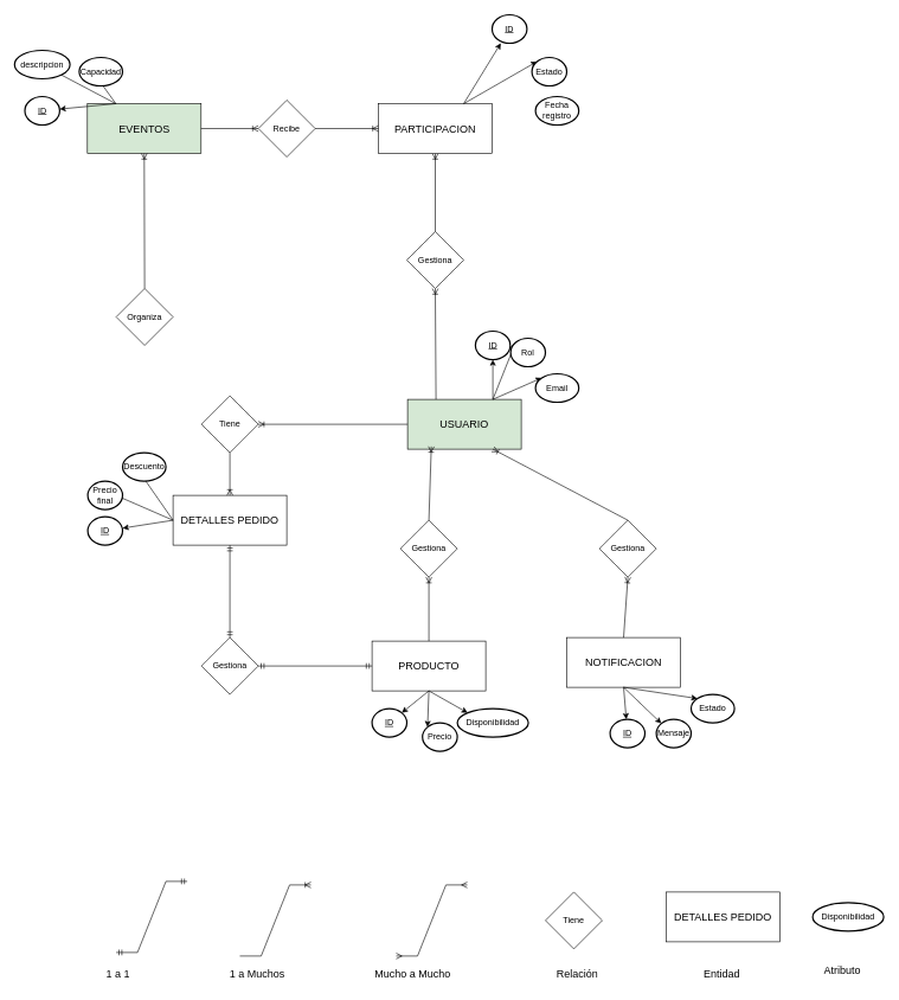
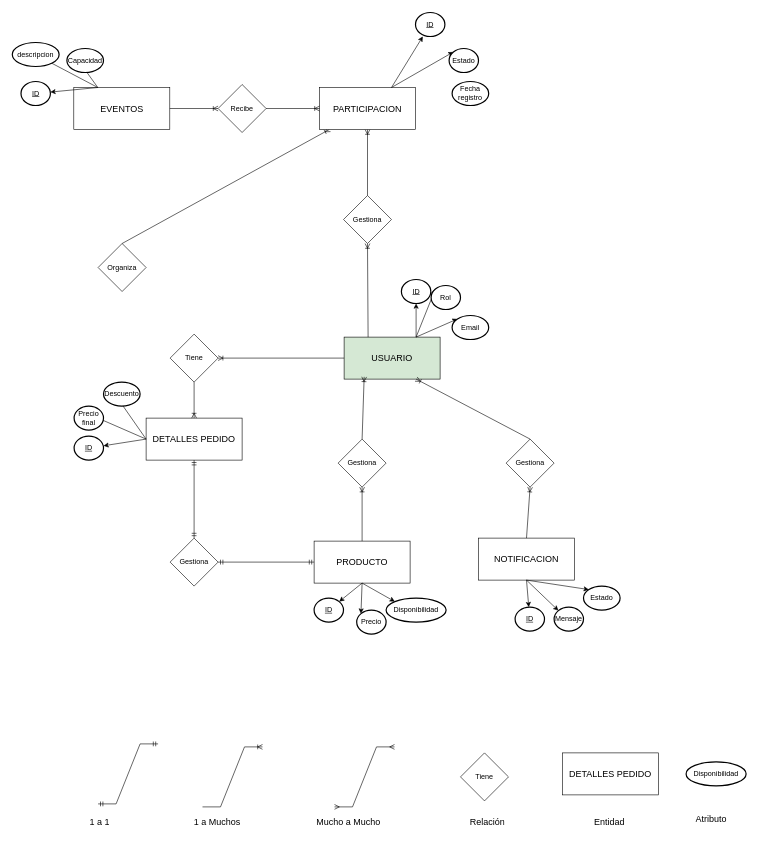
  <mxCell id="0" />
  <mxCell id="1" parent="0" />
  <mxCell id="2" value="&lt;font style=&quot;font-size: 15px;&quot;&gt;NOTIFICACION&lt;/font&gt;" style="rounded=0;whiteSpace=wrap;html=1;" vertex="1" parent="1"><mxGeometry x="797" y="896" width="160" height="70" as="geometry" /></mxCell>
  <mxCell id="3" value="&lt;font style=&quot;font-size: 15px;&quot;&gt;USUARIO&lt;/font&gt;" style="rounded=0;whiteSpace=wrap;html=1;fillColor=#d5e8d4;" vertex="1" parent="1"><mxGeometry x="573" y="561" width="160" height="70" as="geometry" /></mxCell>
  <mxCell id="4" value="&lt;font style=&quot;font-size: 15px;&quot;&gt;PRODUCTO&lt;/font&gt;" style="rounded=0;whiteSpace=wrap;html=1;" vertex="1" parent="1"><mxGeometry x="523" y="901" width="160" height="70" as="geometry" /></mxCell>
  <mxCell id="5" value="&lt;font style=&quot;font-size: 15px;&quot;&gt;DETALLES PEDIDO&lt;/font&gt;" style="rounded=0;whiteSpace=wrap;html=1;" vertex="1" parent="1"><mxGeometry x="243" y="696" width="160" height="70" as="geometry" /></mxCell>
  <mxCell id="6" value="" style="edgeStyle=entityRelationEdgeStyle;fontSize=12;html=1;endArrow=ERoneToMany;rounded=0;" edge="1" parent="1"><mxGeometry width="100" height="100" relative="1" as="geometry"><mxPoint x="337" y="1344" as="sourcePoint" /><mxPoint x="437" y="1244" as="targetPoint" /></mxGeometry></mxCell>
  <mxCell id="7" value="&lt;font style=&quot;font-size: 15px;&quot;&gt;1 a Muchos&lt;/font&gt;" style="text;strokeColor=none;fillColor=none;spacingLeft=4;spacingRight=4;overflow=hidden;rotatable=0;points=[[0,0.5],[1,0.5]];portConstraint=eastwest;fontSize=12;whiteSpace=wrap;html=1;" vertex="1" parent="1"><mxGeometry x="317" y="1354" width="100" height="30" as="geometry" /></mxCell>
  <mxCell id="8" value="" style="edgeStyle=entityRelationEdgeStyle;fontSize=12;html=1;endArrow=ERmany;startArrow=ERmany;rounded=0;" edge="1" parent="1"><mxGeometry width="100" height="100" relative="1" as="geometry"><mxPoint x="557" y="1344" as="sourcePoint" /><mxPoint x="657" y="1244" as="targetPoint" /></mxGeometry></mxCell>
  <mxCell id="9" value="&lt;span style=&quot;font-size: 15px;&quot;&gt;Mucho a Mucho&lt;/span&gt;" style="text;strokeColor=none;fillColor=none;spacingLeft=4;spacingRight=4;overflow=hidden;rotatable=0;points=[[0,0.5],[1,0.5]];portConstraint=eastwest;fontSize=12;whiteSpace=wrap;html=1;" vertex="1" parent="1"><mxGeometry x="521" y="1354" width="136" height="30" as="geometry" /></mxCell>
  <mxCell id="10" value="Tiene" style="rhombus;whiteSpace=wrap;html=1;" vertex="1" parent="1"><mxGeometry x="767" y="1254" width="80" height="80" as="geometry" /></mxCell>
  <mxCell id="11" value="&lt;span style=&quot;font-size: 15px;&quot;&gt;Relación&lt;/span&gt;" style="text;strokeColor=none;fillColor=none;spacingLeft=4;spacingRight=4;overflow=hidden;rotatable=0;points=[[0,0.5],[1,0.5]];portConstraint=eastwest;fontSize=12;whiteSpace=wrap;html=1;" vertex="1" parent="1"><mxGeometry x="777" y="1354" width="136" height="30" as="geometry" /></mxCell>
  <mxCell id="12" value="&lt;font style=&quot;font-size: 15px;&quot;&gt;DETALLES PEDIDO&lt;/font&gt;" style="rounded=0;whiteSpace=wrap;html=1;" vertex="1" parent="1"><mxGeometry x="937" y="1254" width="160" height="70" as="geometry" /></mxCell>
  <mxCell id="13" value="&lt;span style=&quot;font-size: 15px;&quot;&gt;Entidad&lt;/span&gt;" style="text;strokeColor=none;fillColor=none;spacingLeft=4;spacingRight=4;overflow=hidden;rotatable=0;points=[[0,0.5],[1,0.5]];portConstraint=eastwest;fontSize=12;whiteSpace=wrap;html=1;" vertex="1" parent="1"><mxGeometry x="984" y="1354" width="80" height="30" as="geometry" /></mxCell>
  <mxCell id="14" value="Gestiona" style="rhombus;whiteSpace=wrap;html=1;" vertex="1" parent="1"><mxGeometry x="563" y="731" width="80" height="80" as="geometry" /></mxCell>
  <mxCell id="15" value="" style="fontSize=12;html=1;endArrow=ERoneToMany;rounded=0;entryX=0.209;entryY=0.946;entryDx=0;entryDy=0;exitX=0.5;exitY=0;exitDx=0;exitDy=0;entryPerimeter=0;" edge="1" parent="1" source="14" target="3"><mxGeometry width="100" height="100" relative="1" as="geometry"><mxPoint x="623" y="896" as="sourcePoint" /><mxPoint x="583" y="631" as="targetPoint" /></mxGeometry></mxCell>
  <mxCell id="16" value="" style="fontSize=12;html=1;endArrow=ERoneToMany;rounded=0;exitX=0.5;exitY=0;exitDx=0;exitDy=0;entryX=0.5;entryY=1;entryDx=0;entryDy=0;" edge="1" parent="1" source="4" target="14"><mxGeometry width="100" height="100" relative="1" as="geometry"><mxPoint x="603" y="786" as="sourcePoint" /><mxPoint x="603" y="811" as="targetPoint" /></mxGeometry></mxCell>
  <mxCell id="17" value="Gestiona" style="rhombus;whiteSpace=wrap;html=1;" vertex="1" parent="1"><mxGeometry x="843" y="731" width="80" height="80" as="geometry" /></mxCell>
  <mxCell id="18" value="" style="fontSize=12;html=1;endArrow=ERoneToMany;rounded=0;entryX=0.75;entryY=1;entryDx=0;entryDy=0;exitX=0.5;exitY=0;exitDx=0;exitDy=0;" edge="1" parent="1" source="17" target="3"><mxGeometry width="100" height="100" relative="1" as="geometry"><mxPoint x="833" y="870" as="sourcePoint" /><mxPoint x="836" y="766" as="targetPoint" /></mxGeometry></mxCell>
  <mxCell id="19" value="" style="fontSize=12;html=1;endArrow=ERoneToMany;rounded=0;entryX=0.5;entryY=1;entryDx=0;entryDy=0;exitX=0.5;exitY=0;exitDx=0;exitDy=0;" edge="1" parent="1" source="2" target="17"><mxGeometry width="100" height="100" relative="1" as="geometry"><mxPoint x="841" y="791" as="sourcePoint" /><mxPoint x="743" y="686" as="targetPoint" /></mxGeometry></mxCell>
  <mxCell id="20" value="Tiene" style="rhombus;whiteSpace=wrap;html=1;" vertex="1" parent="1"><mxGeometry x="283" y="556" width="80" height="80" as="geometry" /></mxCell>
  <mxCell id="21" value="Gestiona" style="rhombus;whiteSpace=wrap;html=1;" vertex="1" parent="1"><mxGeometry x="283" y="896" width="80" height="80" as="geometry" /></mxCell>
  <mxCell id="22" value="" style="fontSize=12;html=1;endArrow=ERoneToMany;rounded=0;entryX=0.5;entryY=0;entryDx=0;entryDy=0;exitX=0.5;exitY=1;exitDx=0;exitDy=0;" edge="1" parent="1" source="20" target="5"><mxGeometry width="100" height="100" relative="1" as="geometry"><mxPoint x="623" y="810" as="sourcePoint" /><mxPoint x="626" y="706" as="targetPoint" /></mxGeometry></mxCell>
  <mxCell id="23" value="" style="fontSize=12;html=1;endArrow=ERoneToMany;rounded=0;entryX=1;entryY=0.5;entryDx=0;entryDy=0;exitX=0;exitY=0.5;exitDx=0;exitDy=0;" edge="1" parent="1" source="3" target="20"><mxGeometry width="100" height="100" relative="1" as="geometry"><mxPoint x="603" y="800" as="sourcePoint" /><mxPoint x="606" y="696" as="targetPoint" /></mxGeometry></mxCell>
  <mxCell id="24" value="" style="edgeStyle=entityRelationEdgeStyle;fontSize=12;html=1;endArrow=ERmandOne;startArrow=ERmandOne;rounded=0;" edge="1" parent="1"><mxGeometry width="100" height="100" relative="1" as="geometry"><mxPoint x="163" y="1339" as="sourcePoint" /><mxPoint x="263" y="1239" as="targetPoint" /></mxGeometry></mxCell>
  <mxCell id="25" value="&lt;font style=&quot;font-size: 15px;&quot;&gt;1 a 1&lt;/font&gt;" style="text;strokeColor=none;fillColor=none;spacingLeft=4;spacingRight=4;overflow=hidden;rotatable=0;points=[[0,0.5],[1,0.5]];portConstraint=eastwest;fontSize=12;whiteSpace=wrap;html=1;" vertex="1" parent="1"><mxGeometry x="143" y="1354" width="100" height="30" as="geometry" /></mxCell>
  <mxCell id="26" value="" style="fontSize=12;html=1;endArrow=ERmandOne;startArrow=ERmandOne;rounded=0;entryX=0.5;entryY=1;entryDx=0;entryDy=0;exitX=0.5;exitY=0;exitDx=0;exitDy=0;" edge="1" parent="1" source="21" target="5"><mxGeometry width="100" height="100" relative="1" as="geometry"><mxPoint x="293" y="971" as="sourcePoint" /><mxPoint x="393" y="871" as="targetPoint" /></mxGeometry></mxCell>
  <mxCell id="27" value="" style="fontSize=12;html=1;endArrow=ERmandOne;startArrow=ERmandOne;rounded=0;entryX=1;entryY=0.5;entryDx=0;entryDy=0;exitX=0;exitY=0.5;exitDx=0;exitDy=0;" edge="1" parent="1" source="4" target="21"><mxGeometry width="100" height="100" relative="1" as="geometry"><mxPoint x="363" y="926" as="sourcePoint" /><mxPoint x="313" y="826" as="targetPoint" /></mxGeometry></mxCell>
  <mxCell id="28" style="rounded=0;orthogonalLoop=1;jettySize=auto;html=1;exitX=0.75;exitY=0;exitDx=0;exitDy=0;" edge="1" parent="1" source="3" target="31"><mxGeometry relative="1" as="geometry"><mxPoint x="568" y="471" as="targetPoint" /><mxPoint x="653" y="556" as="sourcePoint" /></mxGeometry></mxCell>
  <mxCell id="29" style="rounded=0;orthogonalLoop=1;jettySize=auto;html=1;exitX=0.75;exitY=0;exitDx=0;exitDy=0;entryX=0.145;entryY=0.145;entryDx=0;entryDy=0;entryPerimeter=0;" edge="1" parent="1" source="3" target="32"><mxGeometry relative="1" as="geometry"><mxPoint x="687" y="461" as="targetPoint" /><mxPoint x="607" y="396" as="sourcePoint" /></mxGeometry></mxCell>
  <mxCell id="30" style="rounded=0;orthogonalLoop=1;jettySize=auto;html=1;exitX=0.75;exitY=0;exitDx=0;exitDy=0;entryX=0.145;entryY=0.145;entryDx=0;entryDy=0;entryPerimeter=0;" edge="1" parent="1" source="3" target="33"><mxGeometry relative="1" as="geometry"><mxPoint x="747" y="431" as="targetPoint" /><mxPoint x="607" y="396" as="sourcePoint" /></mxGeometry></mxCell>
  <mxCell id="31" value="&lt;u&gt;ID&lt;/u&gt;" style="strokeWidth=2;html=1;shape=mxgraph.flowchart.start_1;whiteSpace=wrap;" vertex="1" parent="1"><mxGeometry x="668.5" y="465" width="49" height="40" as="geometry" /></mxCell>
  <mxCell id="32" value="Rol" style="strokeWidth=2;html=1;shape=mxgraph.flowchart.start_1;whiteSpace=wrap;" vertex="1" parent="1"><mxGeometry x="718" y="475" width="49" height="40" as="geometry" /></mxCell>
  <mxCell id="33" value="Email" style="strokeWidth=2;html=1;shape=mxgraph.flowchart.start_1;whiteSpace=wrap;" vertex="1" parent="1"><mxGeometry x="753" y="525" width="61" height="40" as="geometry" /></mxCell>
  <mxCell id="34" style="rounded=0;orthogonalLoop=1;jettySize=auto;html=1;exitX=0;exitY=0.5;exitDx=0;exitDy=0;" edge="1" parent="1" source="5" target="37"><mxGeometry relative="1" as="geometry"><mxPoint x="4" y="706" as="targetPoint" /><mxPoint x="43" y="631" as="sourcePoint" /></mxGeometry></mxCell>
  <mxCell id="35" style="rounded=0;orthogonalLoop=1;jettySize=auto;html=1;exitX=0;exitY=0.5;exitDx=0;exitDy=0;entryX=0.145;entryY=0.145;entryDx=0;entryDy=0;entryPerimeter=0;" edge="1" parent="1" source="5" target="38"><mxGeometry relative="1" as="geometry"><mxPoint x="123" y="696" as="targetPoint" /><mxPoint x="43" y="631" as="sourcePoint" /></mxGeometry></mxCell>
  <mxCell id="36" style="rounded=0;orthogonalLoop=1;jettySize=auto;html=1;exitX=0;exitY=0.5;exitDx=0;exitDy=0;entryX=0.145;entryY=0.145;entryDx=0;entryDy=0;entryPerimeter=0;" edge="1" parent="1" source="5" target="39"><mxGeometry relative="1" as="geometry"><mxPoint x="183" y="666" as="targetPoint" /><mxPoint x="43" y="631" as="sourcePoint" /></mxGeometry></mxCell>
  <mxCell id="37" value="&lt;u&gt;ID&lt;/u&gt;" style="strokeWidth=2;html=1;shape=mxgraph.flowchart.start_1;whiteSpace=wrap;" vertex="1" parent="1"><mxGeometry x="123" y="726" width="49" height="40" as="geometry" /></mxCell>
  <mxCell id="38" value="Precio final" style="strokeWidth=2;html=1;shape=mxgraph.flowchart.start_1;whiteSpace=wrap;" vertex="1" parent="1"><mxGeometry x="123" y="676" width="49" height="40" as="geometry" /></mxCell>
  <mxCell id="39" value="Descuento" style="strokeWidth=2;html=1;shape=mxgraph.flowchart.start_1;whiteSpace=wrap;" vertex="1" parent="1"><mxGeometry x="172" y="636" width="61" height="40" as="geometry" /></mxCell>
  <mxCell id="40" style="rounded=0;orthogonalLoop=1;jettySize=auto;html=1;exitX=0.5;exitY=1;exitDx=0;exitDy=0;entryX=0.855;entryY=0.145;entryDx=0;entryDy=0;entryPerimeter=0;" edge="1" parent="1" source="4" target="43"><mxGeometry relative="1" as="geometry"><mxPoint x="474" y="1091" as="targetPoint" /><mxPoint x="513" y="1016" as="sourcePoint" /></mxGeometry></mxCell>
  <mxCell id="41" style="rounded=0;orthogonalLoop=1;jettySize=auto;html=1;exitX=0.5;exitY=1;exitDx=0;exitDy=0;entryX=0.145;entryY=0.145;entryDx=0;entryDy=0;entryPerimeter=0;" edge="1" parent="1" source="4" target="44"><mxGeometry relative="1" as="geometry"><mxPoint x="593" y="1081" as="targetPoint" /><mxPoint x="513" y="1016" as="sourcePoint" /></mxGeometry></mxCell>
  <mxCell id="42" style="rounded=0;orthogonalLoop=1;jettySize=auto;html=1;exitX=0.5;exitY=1;exitDx=0;exitDy=0;entryX=0.145;entryY=0.145;entryDx=0;entryDy=0;entryPerimeter=0;" edge="1" parent="1" source="4" target="45"><mxGeometry relative="1" as="geometry"><mxPoint x="653" y="1051" as="targetPoint" /><mxPoint x="513" y="1016" as="sourcePoint" /></mxGeometry></mxCell>
  <mxCell id="43" value="&lt;u&gt;ID&lt;/u&gt;" style="strokeWidth=2;html=1;shape=mxgraph.flowchart.start_1;whiteSpace=wrap;" vertex="1" parent="1"><mxGeometry x="523" y="996" width="49" height="40" as="geometry" /></mxCell>
  <mxCell id="44" value="Precio" style="strokeWidth=2;html=1;shape=mxgraph.flowchart.start_1;whiteSpace=wrap;" vertex="1" parent="1"><mxGeometry x="594" y="1016" width="49" height="40" as="geometry" /></mxCell>
  <mxCell id="45" value="Disponibilidad" style="strokeWidth=2;html=1;shape=mxgraph.flowchart.start_1;whiteSpace=wrap;" vertex="1" parent="1"><mxGeometry x="643" y="996" width="100" height="40" as="geometry" /></mxCell>
  <mxCell id="46" style="rounded=0;orthogonalLoop=1;jettySize=auto;html=1;exitX=0.5;exitY=1;exitDx=0;exitDy=0;" edge="1" parent="1" source="2" target="49"><mxGeometry relative="1" as="geometry"><mxPoint x="868" y="1061" as="targetPoint" /><mxPoint x="907" y="986" as="sourcePoint" /></mxGeometry></mxCell>
  <mxCell id="47" style="rounded=0;orthogonalLoop=1;jettySize=auto;html=1;exitX=0.5;exitY=1;exitDx=0;exitDy=0;entryX=0.145;entryY=0.145;entryDx=0;entryDy=0;entryPerimeter=0;" edge="1" parent="1" source="2" target="50"><mxGeometry relative="1" as="geometry"><mxPoint x="987" y="1051" as="targetPoint" /><mxPoint x="907" y="986" as="sourcePoint" /></mxGeometry></mxCell>
  <mxCell id="48" style="rounded=0;orthogonalLoop=1;jettySize=auto;html=1;exitX=0.5;exitY=1;exitDx=0;exitDy=0;entryX=0.145;entryY=0.145;entryDx=0;entryDy=0;entryPerimeter=0;" edge="1" parent="1" source="2" target="51"><mxGeometry relative="1" as="geometry"><mxPoint x="1047" y="1021" as="targetPoint" /><mxPoint x="907" y="986" as="sourcePoint" /></mxGeometry></mxCell>
  <mxCell id="49" value="&lt;u&gt;ID&lt;/u&gt;" style="strokeWidth=2;html=1;shape=mxgraph.flowchart.start_1;whiteSpace=wrap;" vertex="1" parent="1"><mxGeometry x="858" y="1011" width="49" height="40" as="geometry" /></mxCell>
  <mxCell id="50" value="Mensaje" style="strokeWidth=2;html=1;shape=mxgraph.flowchart.start_1;whiteSpace=wrap;" vertex="1" parent="1"><mxGeometry x="923" y="1011" width="49" height="40" as="geometry" /></mxCell>
  <mxCell id="51" value="Estado" style="strokeWidth=2;html=1;shape=mxgraph.flowchart.start_1;whiteSpace=wrap;" vertex="1" parent="1"><mxGeometry x="972" y="976" width="61" height="40" as="geometry" /></mxCell>
  <mxCell id="52" value="Disponibilidad" style="strokeWidth=2;html=1;shape=mxgraph.flowchart.start_1;whiteSpace=wrap;" vertex="1" parent="1"><mxGeometry x="1143" y="1269" width="100" height="40" as="geometry" /></mxCell>
  <mxCell id="53" value="&lt;span style=&quot;font-size: 15px;&quot;&gt;Atributo&lt;/span&gt;" style="text;strokeColor=none;fillColor=none;spacingLeft=4;spacingRight=4;overflow=hidden;rotatable=0;points=[[0,0.5],[1,0.5]];portConstraint=eastwest;fontSize=12;whiteSpace=wrap;html=1;" vertex="1" parent="1"><mxGeometry x="1153" y="1349" width="80" height="30" as="geometry" /></mxCell>
  <mxCell id="54" value="Organiza" style="rhombus;whiteSpace=wrap;html=1;" vertex="1" parent="1"><mxGeometry x="163" y="405" width="80" height="80" as="geometry" /></mxCell>
- <mxCell id="55" value="&lt;font style=&quot;font-size: 15px;&quot;&gt;EVENTOS&lt;/font&gt;" style="rounded=0;whiteSpace=wrap;html=1;fillColor=#d5e8d4;" vertex="1" parent="1"><mxGeometry x="122.5" y="145" width="160" height="70" as="geometry" /></mxCell>
- <mxCell id="56" value="" style="fontSize=12;html=1;endArrow=ERoneToMany;rounded=0;exitX=0.5;exitY=0;exitDx=0;exitDy=0;entryX=0.5;entryY=1;entryDx=0;entryDy=0;" edge="1" parent="1" source="54" target="55"><mxGeometry width="100" height="100" relative="1" as="geometry"><mxPoint x="743" y="661" as="sourcePoint" /><mxPoint x="533" y="505" as="targetPoint" /></mxGeometry></mxCell>
+ <mxCell id="55" value="&lt;font style=&quot;font-size: 15px;&quot;&gt;EVENTOS&lt;/font&gt;" style="rounded=0;whiteSpace=wrap;html=1;" vertex="1" parent="1"><mxGeometry x="122.5" y="145" width="160" height="70" as="geometry" /></mxCell>
+ <mxCell id="56" value="" style="fontSize=12;html=1;endArrow=ERoneToMany;rounded=0;exitX=0.5;exitY=0;exitDx=0;exitDy=0;" edge="1" parent="1" source="54" target="66"><mxGeometry width="100" height="100" relative="1" as="geometry"><mxPoint x="743" y="661" as="sourcePoint" /><mxPoint x="533" y="505" as="targetPoint" /></mxGeometry></mxCell>
  <mxCell id="57" style="rounded=0;orthogonalLoop=1;jettySize=auto;html=1;exitX=0.25;exitY=0;exitDx=0;exitDy=0;" edge="1" parent="1" source="55" target="60"><mxGeometry relative="1" as="geometry"><mxPoint x="-54" y="45" as="targetPoint" /><mxPoint x="-30.5" y="15" as="sourcePoint" /></mxGeometry></mxCell>
  <mxCell id="58" style="rounded=0;orthogonalLoop=1;jettySize=auto;html=1;exitX=0.25;exitY=0;exitDx=0;exitDy=0;entryX=0.145;entryY=0.145;entryDx=0;entryDy=0;entryPerimeter=0;" edge="1" parent="1" source="55" target="61"><mxGeometry relative="1" as="geometry"><mxPoint x="65" y="35" as="targetPoint" /><mxPoint x="-30.5" y="15" as="sourcePoint" /></mxGeometry></mxCell>
  <mxCell id="59" style="rounded=0;orthogonalLoop=1;jettySize=auto;html=1;exitX=0.25;exitY=0;exitDx=0;exitDy=0;entryX=0.145;entryY=0.145;entryDx=0;entryDy=0;entryPerimeter=0;" edge="1" parent="1" source="55" target="62"><mxGeometry relative="1" as="geometry"><mxPoint x="125" y="5" as="targetPoint" /><mxPoint x="-30.5" y="15" as="sourcePoint" /></mxGeometry></mxCell>
  <mxCell id="60" value="&lt;u&gt;ID&lt;/u&gt;" style="strokeWidth=2;html=1;shape=mxgraph.flowchart.start_1;whiteSpace=wrap;" vertex="1" parent="1"><mxGeometry x="34.5" y="135" width="49" height="40" as="geometry" /></mxCell>
  <mxCell id="61" value="descripcion" style="strokeWidth=2;html=1;shape=mxgraph.flowchart.start_1;whiteSpace=wrap;" vertex="1" parent="1"><mxGeometry x="20" y="70" width="78" height="40" as="geometry" /></mxCell>
  <mxCell id="62" value="Capacidad" style="strokeWidth=2;html=1;shape=mxgraph.flowchart.start_1;whiteSpace=wrap;" vertex="1" parent="1"><mxGeometry x="111" y="80" width="61" height="40" as="geometry" /></mxCell>
  <mxCell id="63" value="" style="fontSize=12;html=1;endArrow=ERoneToMany;rounded=0;exitX=0.25;exitY=0;exitDx=0;exitDy=0;entryX=0.5;entryY=1;entryDx=0;entryDy=0;" edge="1" parent="1" source="3" target="64"><mxGeometry width="100" height="100" relative="1" as="geometry"><mxPoint x="673" y="669" as="sourcePoint" /><mxPoint x="553" y="365" as="targetPoint" /></mxGeometry></mxCell>
  <mxCell id="64" value="Gestiona" style="rhombus;whiteSpace=wrap;html=1;" vertex="1" parent="1"><mxGeometry x="572" y="325" width="80" height="80" as="geometry" /></mxCell>
  <mxCell id="65" value="" style="fontSize=12;html=1;endArrow=ERoneToMany;rounded=0;exitX=0.5;exitY=0;exitDx=0;exitDy=0;entryX=0.5;entryY=1;entryDx=0;entryDy=0;" edge="1" parent="1" source="64" target="66"><mxGeometry width="100" height="100" relative="1" as="geometry"><mxPoint x="733" y="371" as="sourcePoint" /><mxPoint x="612" y="195" as="targetPoint" /></mxGeometry></mxCell>
  <mxCell id="66" value="&lt;span style=&quot;font-size: 15px;&quot;&gt;PARTICIPACION&lt;/span&gt;" style="rounded=0;whiteSpace=wrap;html=1;" vertex="1" parent="1"><mxGeometry x="532" y="145" width="160" height="70" as="geometry" /></mxCell>
  <mxCell id="67" value="Recibe" style="rhombus;whiteSpace=wrap;html=1;" vertex="1" parent="1"><mxGeometry x="363" y="140" width="80" height="80" as="geometry" /></mxCell>
  <mxCell id="68" value="" style="fontSize=12;html=1;endArrow=ERoneToMany;rounded=0;exitX=1;exitY=0.5;exitDx=0;exitDy=0;entryX=0;entryY=0.5;entryDx=0;entryDy=0;" edge="1" parent="1" source="55" target="67"><mxGeometry width="100" height="100" relative="1" as="geometry"><mxPoint x="213" y="515" as="sourcePoint" /><mxPoint x="213" y="325" as="targetPoint" /></mxGeometry></mxCell>
  <mxCell id="69" value="" style="fontSize=12;html=1;endArrow=ERoneToMany;rounded=0;exitX=1;exitY=0.5;exitDx=0;exitDy=0;entryX=0;entryY=0.5;entryDx=0;entryDy=0;" edge="1" parent="1" source="67" target="66"><mxGeometry width="100" height="100" relative="1" as="geometry"><mxPoint x="373" y="185" as="sourcePoint" /><mxPoint x="453" y="185" as="targetPoint" /></mxGeometry></mxCell>
  <mxCell id="70" style="rounded=0;orthogonalLoop=1;jettySize=auto;html=1;exitX=0.75;exitY=0;exitDx=0;exitDy=0;" edge="1" parent="1" source="66" target="72"><mxGeometry relative="1" as="geometry"><mxPoint x="591.5" y="26" as="targetPoint" /><mxPoint x="716.5" y="116" as="sourcePoint" /></mxGeometry></mxCell>
  <mxCell id="71" style="rounded=0;orthogonalLoop=1;jettySize=auto;html=1;exitX=0.75;exitY=0;exitDx=0;exitDy=0;entryX=0.145;entryY=0.145;entryDx=0;entryDy=0;entryPerimeter=0;" edge="1" parent="1" source="66" target="73"><mxGeometry relative="1" as="geometry"><mxPoint x="710.5" y="16" as="targetPoint" /><mxPoint x="716.5" y="116" as="sourcePoint" /></mxGeometry></mxCell>
  <mxCell id="72" value="&lt;u&gt;ID&lt;/u&gt;" style="strokeWidth=2;html=1;shape=mxgraph.flowchart.start_1;whiteSpace=wrap;" vertex="1" parent="1"><mxGeometry x="692" y="20" width="49" height="40" as="geometry" /></mxCell>
  <mxCell id="73" value="Estado" style="strokeWidth=2;html=1;shape=mxgraph.flowchart.start_1;whiteSpace=wrap;" vertex="1" parent="1"><mxGeometry x="748" y="80" width="49" height="40" as="geometry" /></mxCell>
  <mxCell id="74" value="Fecha registro" style="strokeWidth=2;html=1;shape=mxgraph.flowchart.start_1;whiteSpace=wrap;" vertex="1" parent="1"><mxGeometry x="753" y="135" width="61" height="40" as="geometry" /></mxCell>
